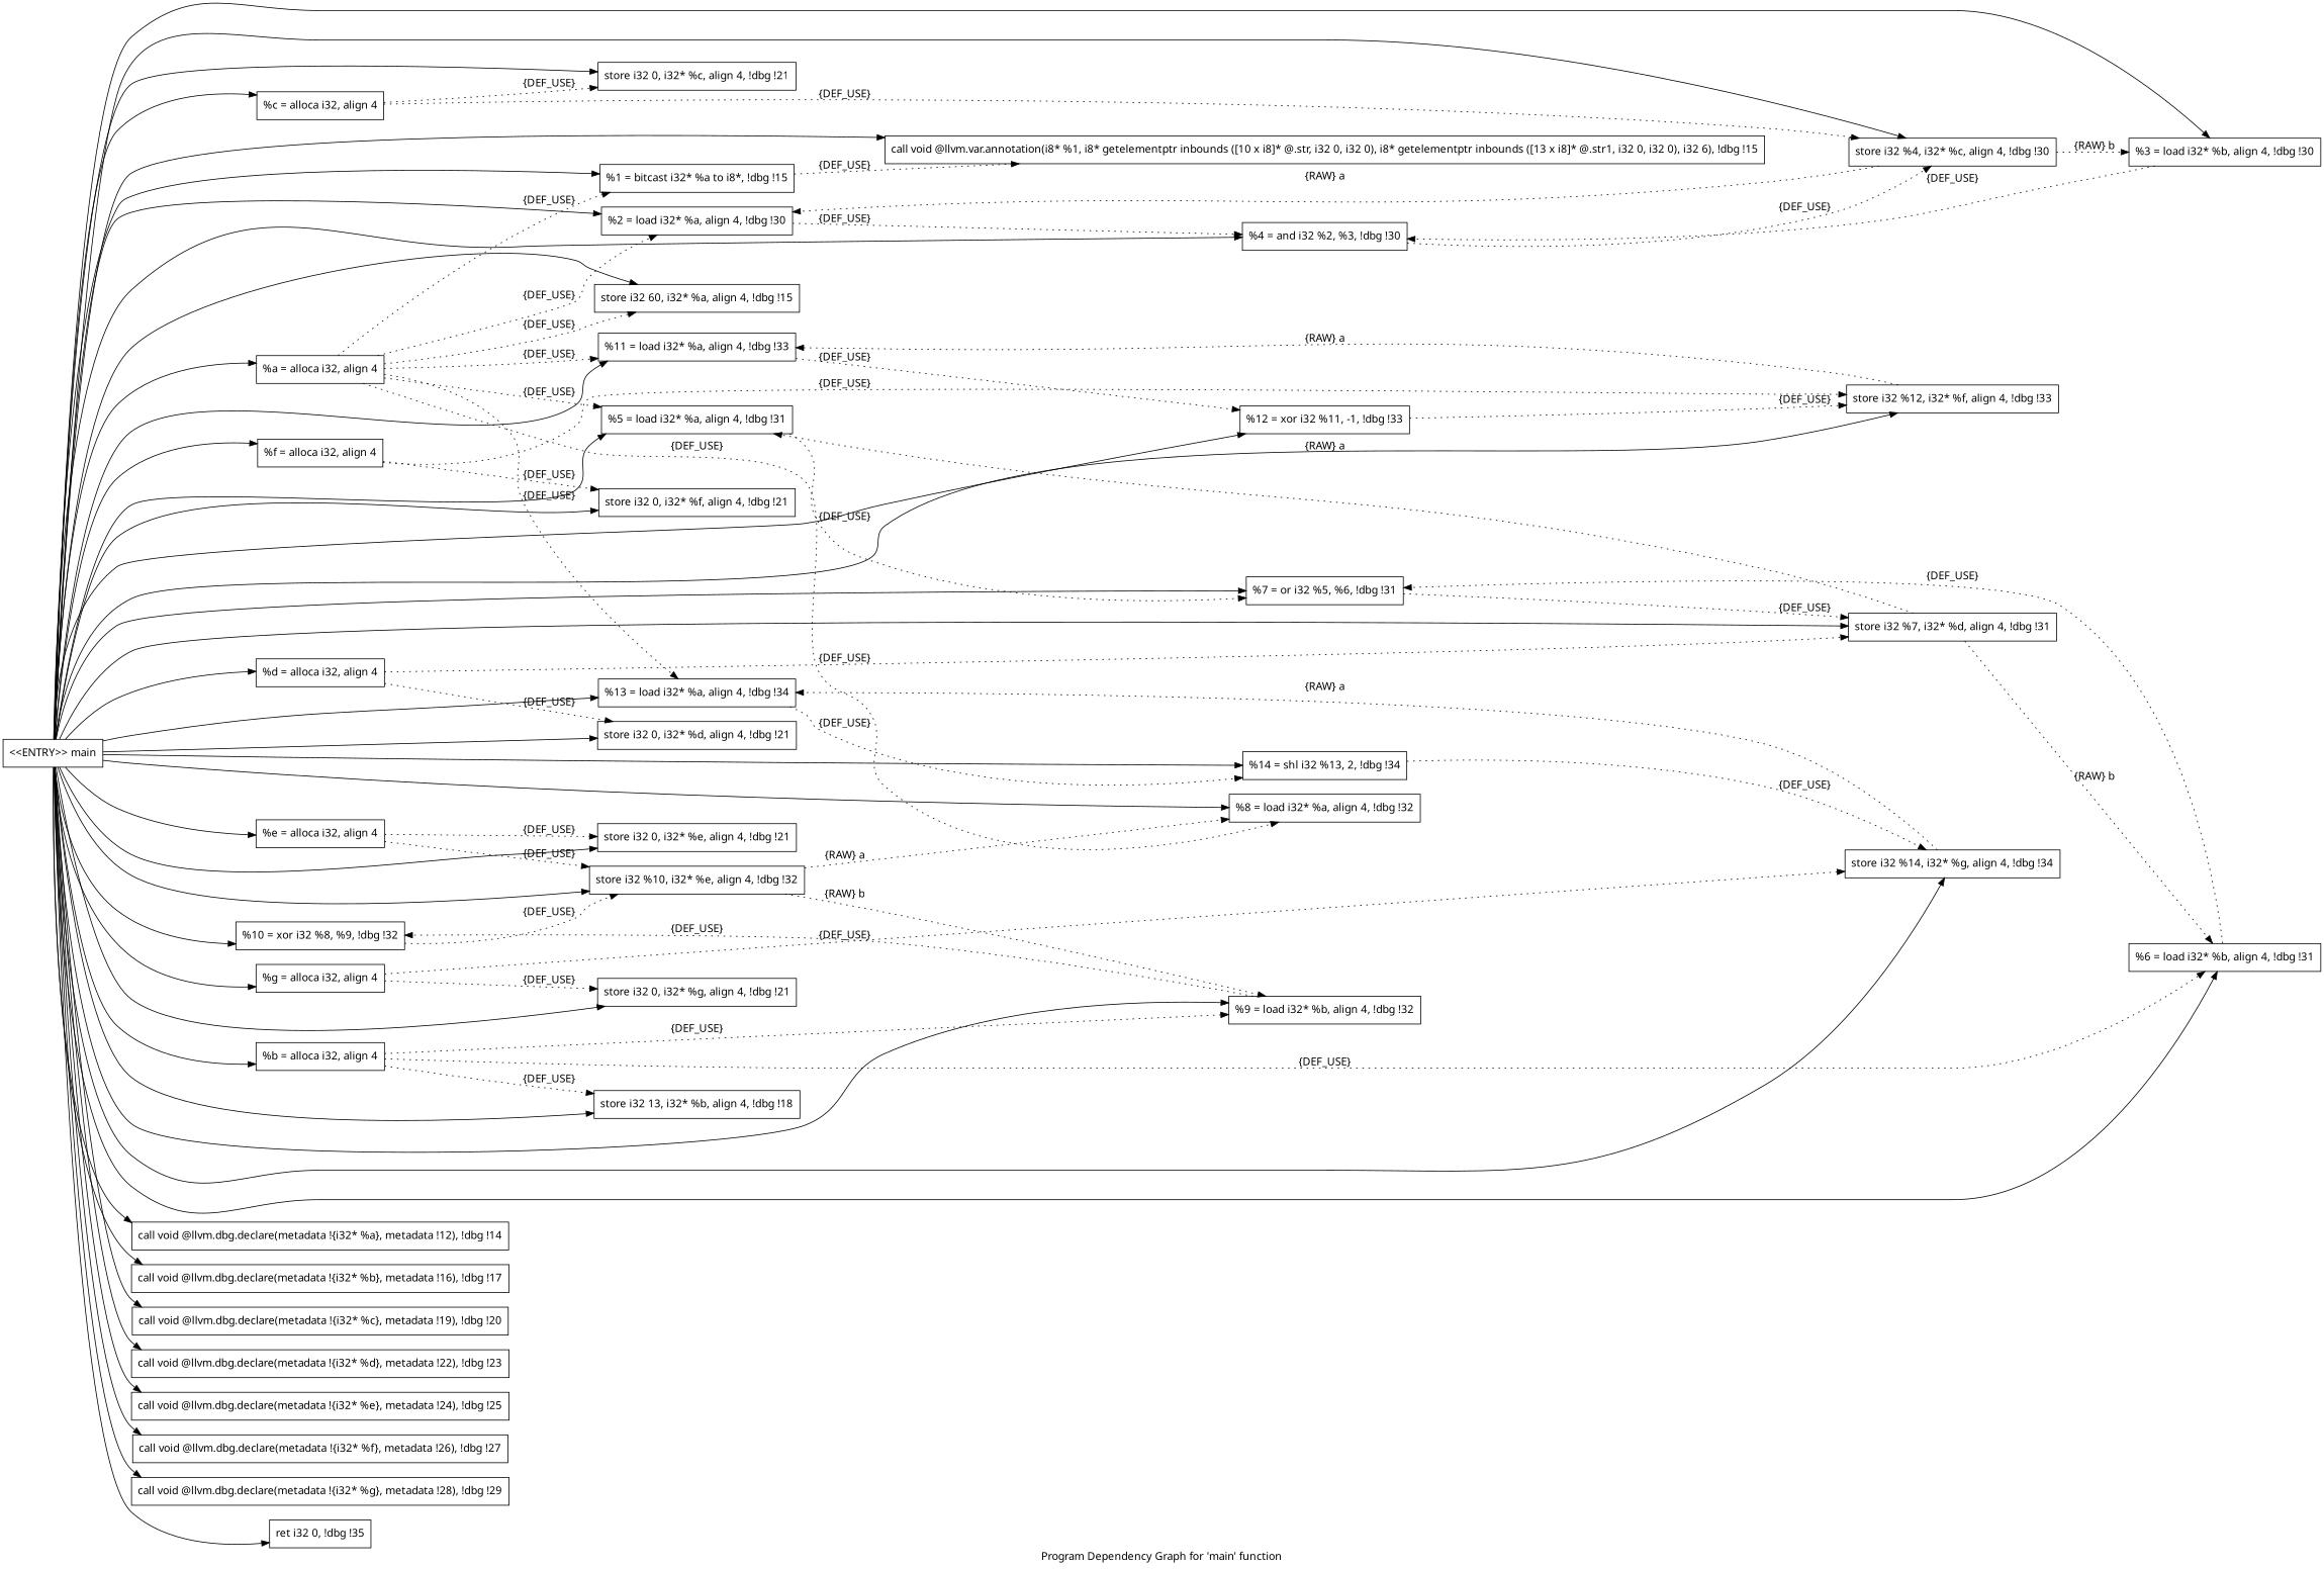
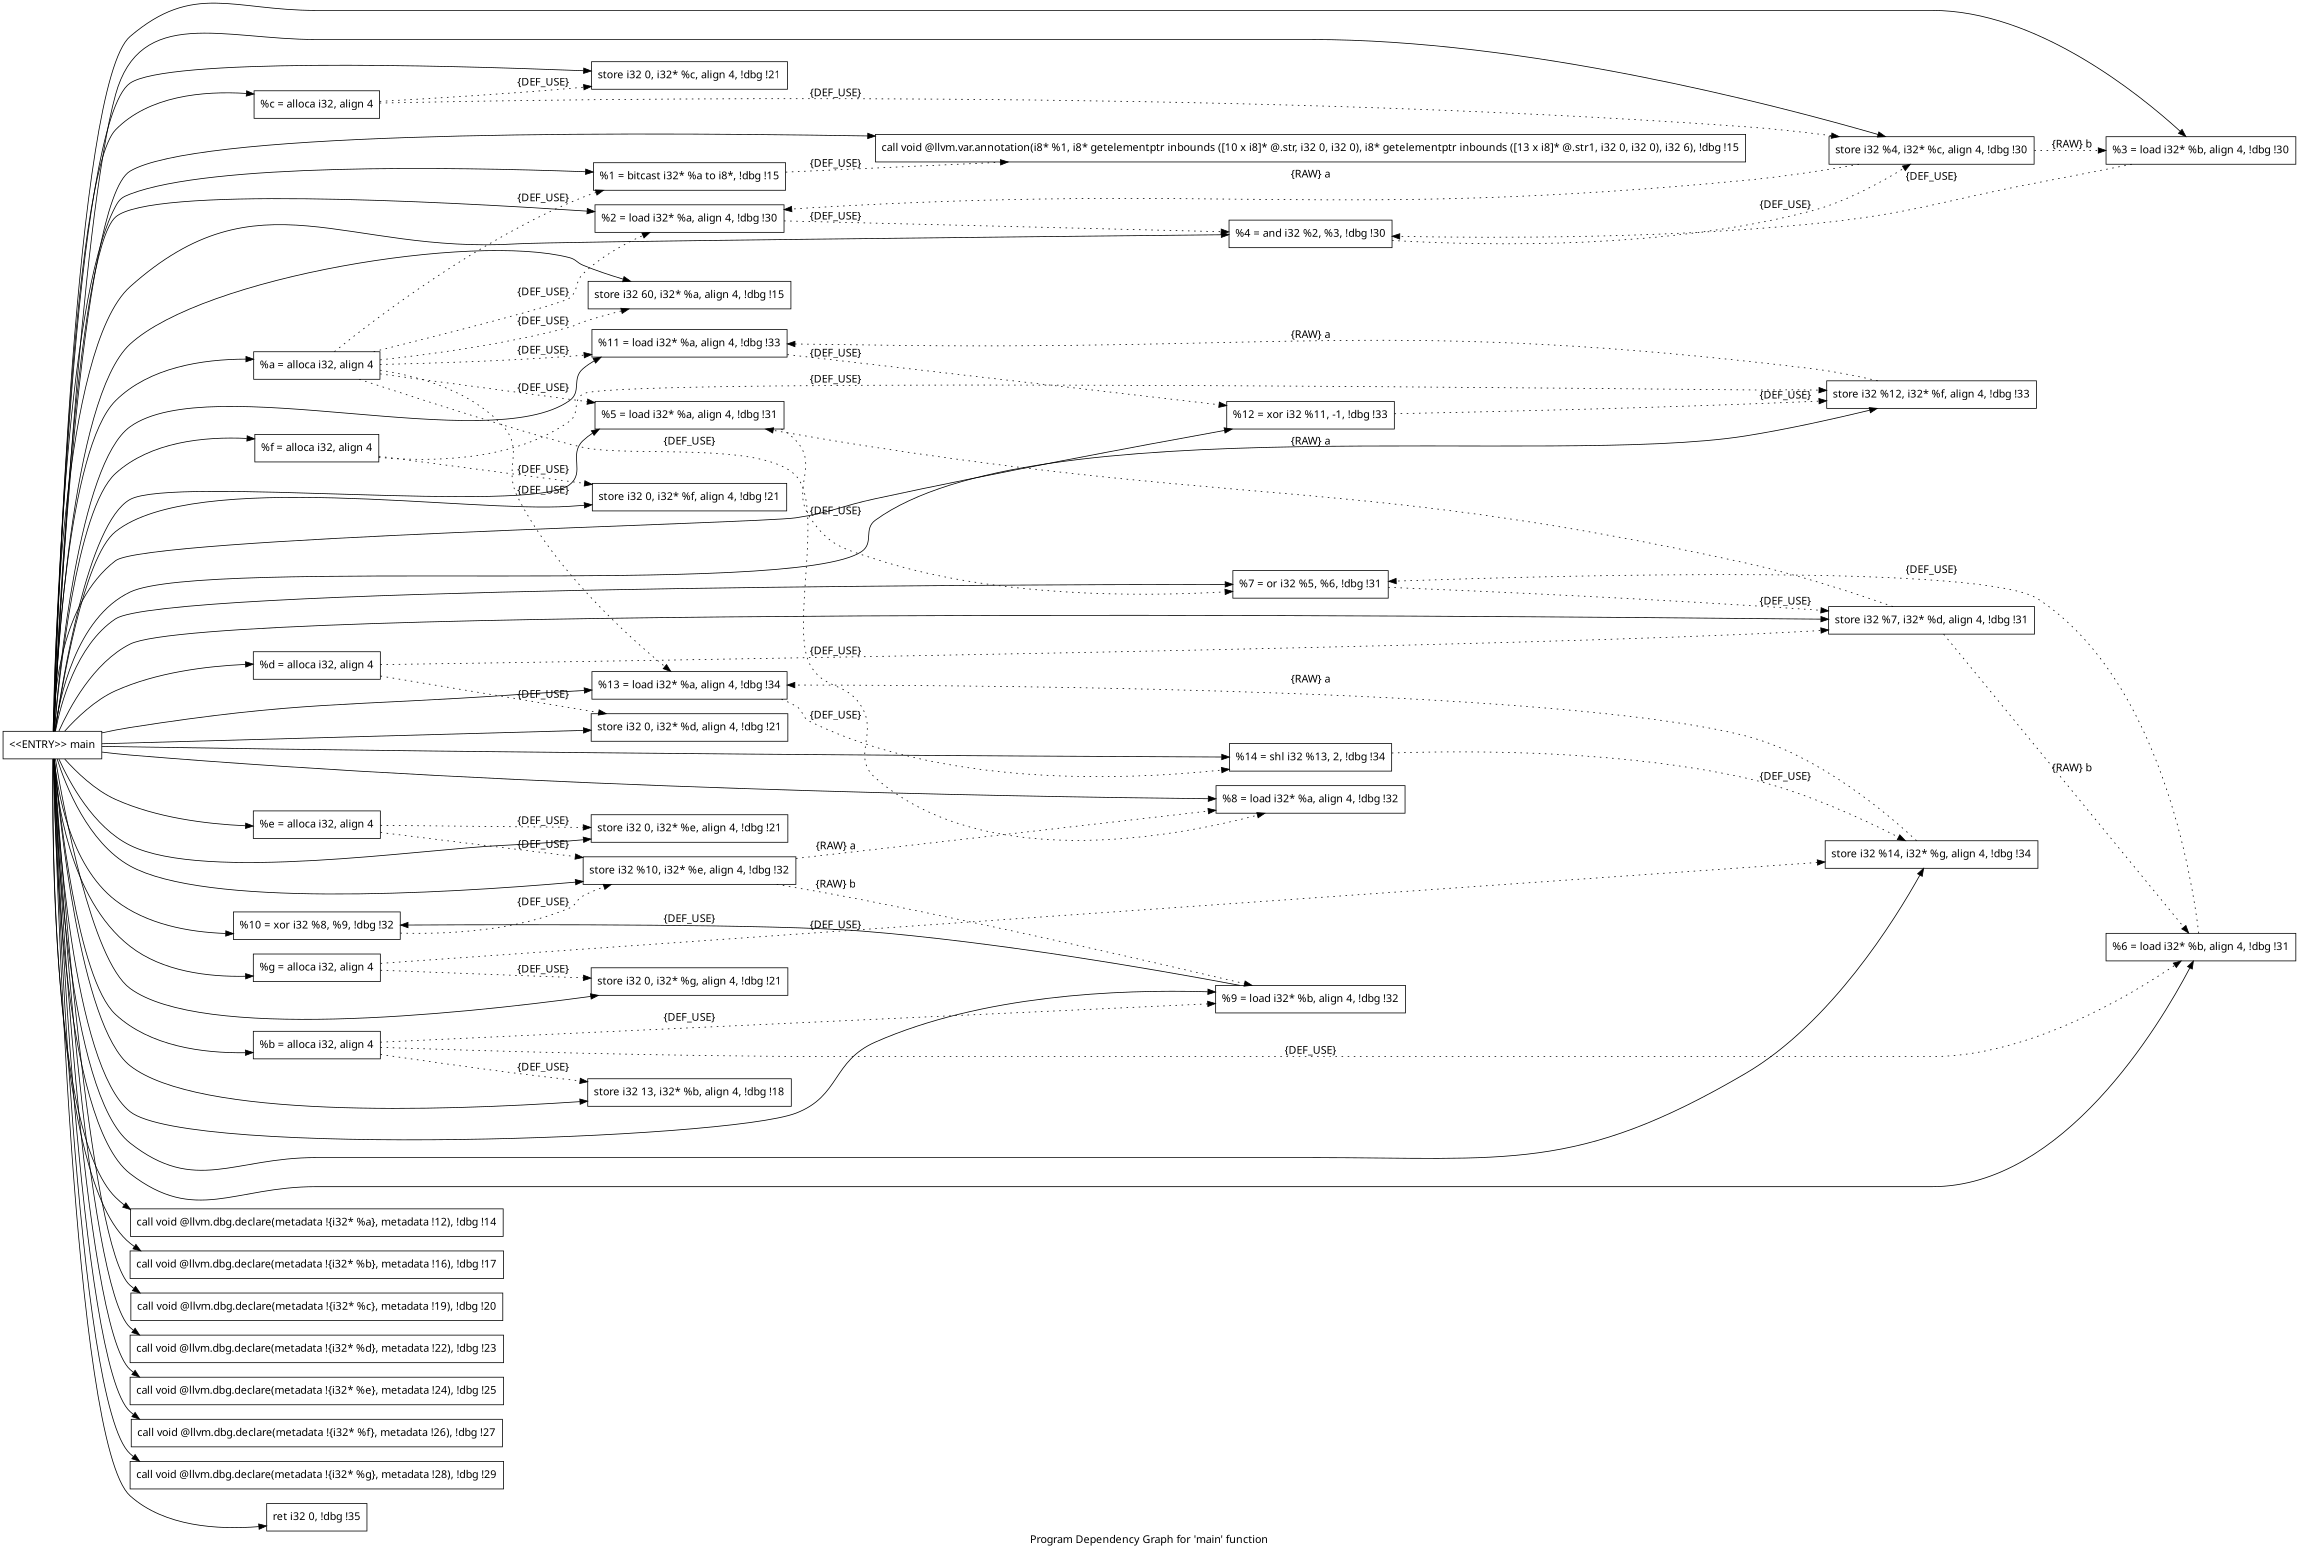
  digraph {
    fontname="Noto Sans"
    label="Program Dependency Graph for 'main' function"
    rankdir=LR
    node [fontname="Noto Sans" shape=record]
    edge [fontname="Noto Sans"]
    n1 [label="{  %a = alloca i32, align 4}"]
    n2 [label="{  %1 = bitcast i32* %a to i8*, !dbg !15}"]
    n3 [label="{  store i32 60, i32* %a, align 4, !dbg !15}"]
    n4 [label="{  %2 = load i32* %a, align 4, !dbg !30}"]
    n5 [label="{  %5 = load i32* %a, align 4, !dbg !31}"]
    n6 [label="{  %8 = load i32* %a, align 4, !dbg !32}"]
    n7 [label="{  %11 = load i32* %a, align 4, !dbg !33}"]
    n8 [label="{  %13 = load i32* %a, align 4, !dbg !34}"]
    n9 [label="{  call void @llvm.var.annotation(i8* %1, i8* getelementptr inbounds ([10 x i8]* @.str, i32 0, i32 0), i8* getelementptr inbounds ([13 x i8]* @.str1, i32 0, i32 0), i32 6), !dbg !15}"]
    n10 [label="{  %4 = and i32 %2, %3, !dbg !30}"]
    n11 [label="{  %7 = or i32 %5, %6, !dbg !31}"]
    n12 [label="{  %12 = xor i32 %11, -1, !dbg !33}"]
    n13 [label="{  %14 = shl i32 %13, 2, !dbg !34}"]
    n14 [label="{  store i32 %4, i32* %c, align 4, !dbg !30}"]
    n15 [label="{  store i32 %7, i32* %d, align 4, !dbg !31}"]
    n16 [label="{  %10 = xor i32 %8, %9, !dbg !32}"]
    n17 [label="{  store i32 %10, i32* %e, align 4, !dbg !32}"]
    n18 [label="{  store i32 %12, i32* %f, align 4, !dbg !33}"]
    n19 [label="{  store i32 %14, i32* %g, align 4, !dbg !34}"]
    n20 [label="{  %3 = load i32* %b, align 4, !dbg !30}"]
    n21 [label="{  %6 = load i32* %b, align 4, !dbg !31}"]
    n22 [label="{  %9 = load i32* %b, align 4, !dbg !32}"]
    n23 [label="{  %b = alloca i32, align 4}"]
    n24 [label="{  store i32 13, i32* %b, align 4, !dbg !18}"]
    n25 [label="{  %c = alloca i32, align 4}"]
    n26 [label="{  store i32 0, i32* %c, align 4, !dbg !21}"]
    n27 [label="{  %d = alloca i32, align 4}"]
    n28 [label="{  store i32 0, i32* %d, align 4, !dbg !21}"]
    n29 [label="{  %e = alloca i32, align 4}"]
    n30 [label="{  store i32 0, i32* %e, align 4, !dbg !21}"]
    n31 [label="{  %f = alloca i32, align 4}"]
    n32 [label="{  store i32 0, i32* %f, align 4, !dbg !21}"]
    n33 [label="{  %g = alloca i32, align 4}"]
    n34 [label="{  store i32 0, i32* %g, align 4, !dbg !21}"]
    n35 [label="{\<\<ENTRY\>\> main}"]
    n36 [label="{  call void @llvm.dbg.declare(metadata !\{i32* %a\}, metadata !12), !dbg !14}"]
    n37 [label="{  call void @llvm.dbg.declare(metadata !\{i32* %b\}, metadata !16), !dbg !17}"]
    n38 [label="{  call void @llvm.dbg.declare(metadata !\{i32* %c\}, metadata !19), !dbg !20}"]
    n39 [label="{  call void @llvm.dbg.declare(metadata !\{i32* %d\}, metadata !22), !dbg !23}"]
    n40 [label="{  call void @llvm.dbg.declare(metadata !\{i32* %e\}, metadata !24), !dbg !25}"]
    n41 [label="{  call void @llvm.dbg.declare(metadata !\{i32* %f\}, metadata !26), !dbg !27}"]
    n42 [label="{  call void @llvm.dbg.declare(metadata !\{i32* %g\}, metadata !28), !dbg !29}"]
    n43 [label="{  ret i32 0, !dbg !35}"]
    n1 -> n2 [label="{DEF_USE}" style=dotted]
    n1 -> n3 [label="{DEF_USE}" style=dotted]
    n1 -> n4 [label="{DEF_USE}" style=dotted]
    n1 -> n5 [label="{DEF_USE}" style=dotted]
    n1 -> n6 [label="{DEF_USE}" style=dotted]
    n1 -> n7 [label="{DEF_USE}" style=dotted]
    n1 -> n8 [label="{DEF_USE}" style=dotted]
    n2 -> n9 [label="{DEF_USE}" style=dotted]
    n4 -> n10 [label="{DEF_USE}" style=dotted]
    n5 -> n11 [label="{DEF_USE}" style=dotted]
    n7 -> n12 [label="{DEF_USE}" style=dotted]
    n8 -> n13 [label="{DEF_USE}" style=dotted]
    n10 -> n14 [label="{DEF_USE}" style=dotted]
    n11 -> n15 [label="{DEF_USE}" style=dotted]
    n12 -> n18 [label="{DEF_USE}" style=dotted]
    n13 -> n19 [label="{DEF_USE}" style=dotted]
    n14 -> n4 [label="{RAW} a" style=dotted]
    n14 -> n20 [label="{RAW} b" style=dotted]
    n15 -> n5 [label="{RAW} a" style=dotted]
    n15 -> n21 [label="{RAW} b" style=dotted]
    n16 -> n17 [label="{DEF_USE}" style=dotted]
    n17 -> n6 [label="{RAW} a" style=dotted]
    n17 -> n22 [label="{RAW} b" style=dotted]
    n18 -> n7 [label="{RAW} a" style=dotted]
    n19 -> n8 [label="{RAW} a" style=dotted]
    n20 -> n10 [label="{DEF_USE}" style=dotted]
    n21 -> n11 [label="{DEF_USE}" style=dotted]
-   n22 -> n16 [label="{DEF_USE}" style=dotted]
+   n22 -> n16 [label="{DEF_USE}" style=solid]
    n23 -> n21 [label="{DEF_USE}" style=dotted]
    n23 -> n22 [label="{DEF_USE}" style=dotted]
    n23 -> n24 [label="{DEF_USE}" style=dotted]
    n25 -> n14 [label="{DEF_USE}" style=dotted]
    n25 -> n26 [label="{DEF_USE}" style=dotted]
    n27 -> n15 [label="{DEF_USE}" style=dotted]
    n27 -> n28 [label="{DEF_USE}" style=dotted]
    n29 -> n17 [label="{DEF_USE}" style=dotted]
    n29 -> n30 [label="{DEF_USE}" style=dotted]
    n31 -> n18 [label="{DEF_USE}" style=dotted]
    n31 -> n32 [label="{DEF_USE}" style=dotted]
    n33 -> n19 [label="{DEF_USE}" style=dotted]
    n33 -> n34 [label="{DEF_USE}" style=dotted]
    n35 -> n1
    n35 -> n2
    n35 -> n3
    n35 -> n4
    n35 -> n5
    n35 -> n6
    n35 -> n7
    n35 -> n8
    n35 -> n9
    n35 -> n10
    n35 -> n11
    n35 -> n12
    n35 -> n13
    n35 -> n14
    n35 -> n15
    n35 -> n16
    n35 -> n17
    n35 -> n18
    n35 -> n19
    n35 -> n20
    n35 -> n21
    n35 -> n22
    n35 -> n23
    n35 -> n24
    n35 -> n25
    n35 -> n26
    n35 -> n27
    n35 -> n28
    n35 -> n29
    n35 -> n30
    n35 -> n31
    n35 -> n32
    n35 -> n33
    n35 -> n34
    n35 -> n36
    n35 -> n37
    n35 -> n38
    n35 -> n39
    n35 -> n40
    n35 -> n41
    n35 -> n42
    n35 -> n43
  }
